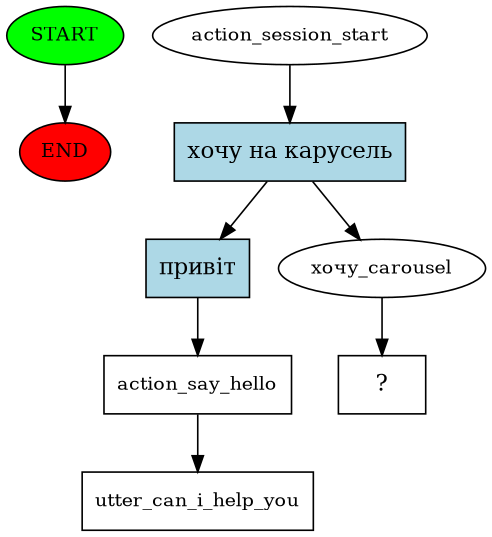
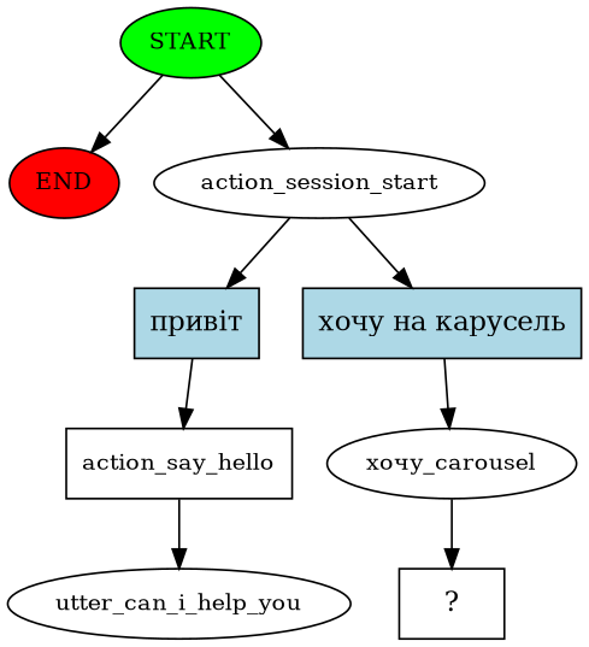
  digraph {
    node [fontsize=12]
    n1 [fillcolor=green label=START style=filled]
    n2 [fillcolor=red label=END style=filled]
    n3 [label=action_session_start]
    n4 [fillcolor=lightblue label="привіт" shape=rect style=filled fontsize=""]
    n5 [fillcolor=lightblue label="хочу на карусель" shape=rect style=filled fontsize=""]
    n6 [label=action_say_hello shape=box]
-   n7 [label=utter_can_i_help_you shape=box]
+   n7 [label=utter_can_i_help_you]
    n8 [label="хочу_carousel"]
    n9 [label="  ?  " shape=rect fontsize=""]
    n1 -> n2
-   n5 -> n4
+   n1 -> n3
+   n3 -> n4
    n3 -> n5
    n4 -> n6
    n5 -> n8
    n6 -> n7
    n8 -> n9
  }
